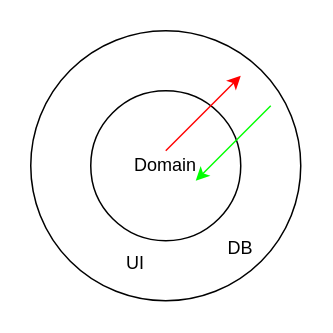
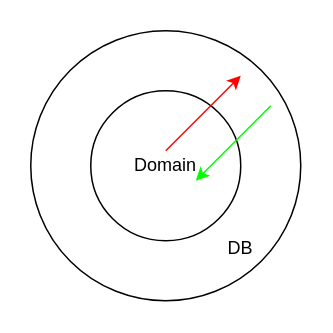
  <mxCell id="0" />
  <mxCell id="1" parent="0" />
  <mxCell id="2" value="" style="ellipse;whiteSpace=wrap;html=1;aspect=fixed;" vertex="1" parent="1"><mxGeometry x="20" y="20" width="180" height="180" as="geometry" /></mxCell>
  <mxCell id="3" value="" style="ellipse;whiteSpace=wrap;html=1;aspect=fixed;" vertex="1" parent="1"><mxGeometry x="60" y="60" width="100" height="100" as="geometry" /></mxCell>
  <mxCell id="4" value="" style="endArrow=classic;html=1;rounded=0;strokeColor=#FF0000;" edge="1" parent="1"><mxGeometry width="50" height="50" relative="1" as="geometry"><mxPoint x="110" y="100" as="sourcePoint" /><mxPoint x="160" y="50" as="targetPoint" /></mxGeometry></mxCell>
  <mxCell id="5" value="" style="endArrow=classic;html=1;rounded=0;strokeColor=#00FF00;" edge="1" parent="1"><mxGeometry width="50" height="50" relative="1" as="geometry"><mxPoint x="180" y="70" as="sourcePoint" /><mxPoint x="130" y="120" as="targetPoint" /></mxGeometry></mxCell>
  <mxCell id="6" value="Domain" style="text;html=1;strokeColor=none;fillColor=none;align=center;verticalAlign=middle;whiteSpace=wrap;rounded=0;" vertex="1" parent="1"><mxGeometry x="80" y="95" width="60" height="30" as="geometry" /></mxCell>
- <mxCell id="7" value="UI" style="text;html=1;strokeColor=none;fillColor=none;align=center;verticalAlign=middle;whiteSpace=wrap;rounded=0;" vertex="1" parent="1"><mxGeometry x="60" y="160" width="60" height="30" as="geometry" /></mxCell>
  <mxCell id="8" value="DB" style="text;html=1;strokeColor=none;fillColor=none;align=center;verticalAlign=middle;whiteSpace=wrap;rounded=0;" vertex="1" parent="1"><mxGeometry x="130" y="150" width="60" height="30" as="geometry" /></mxCell>
